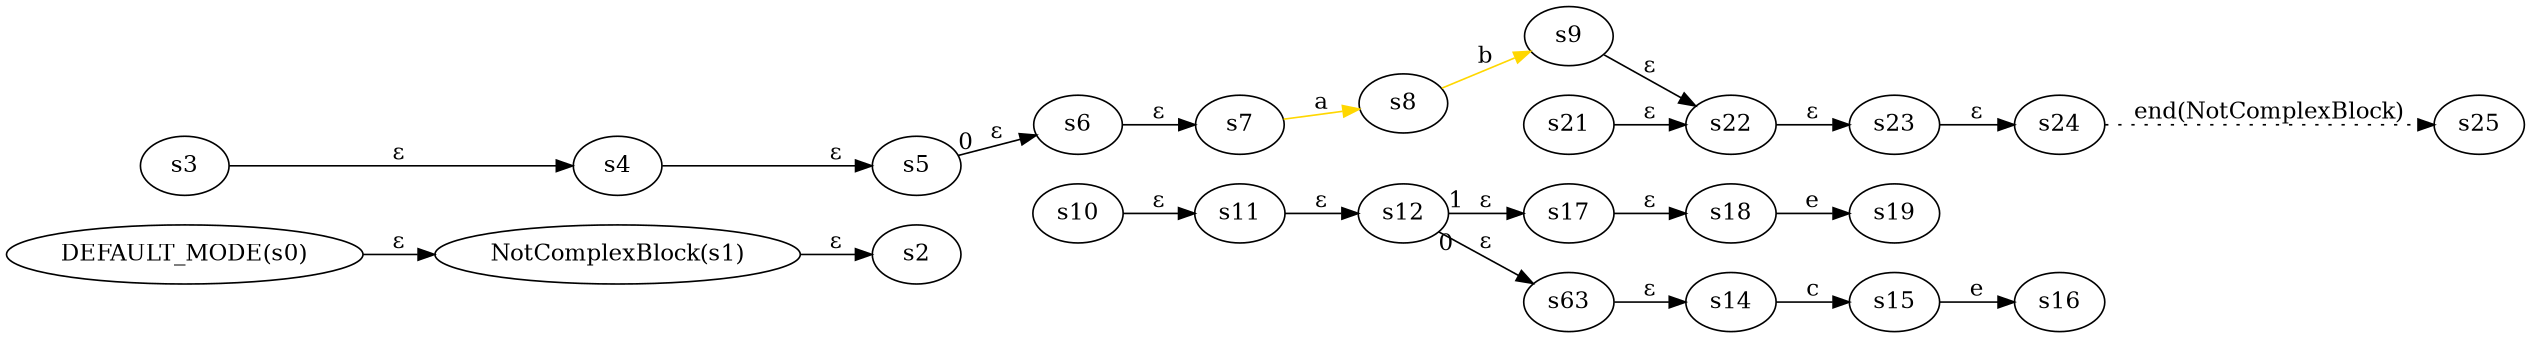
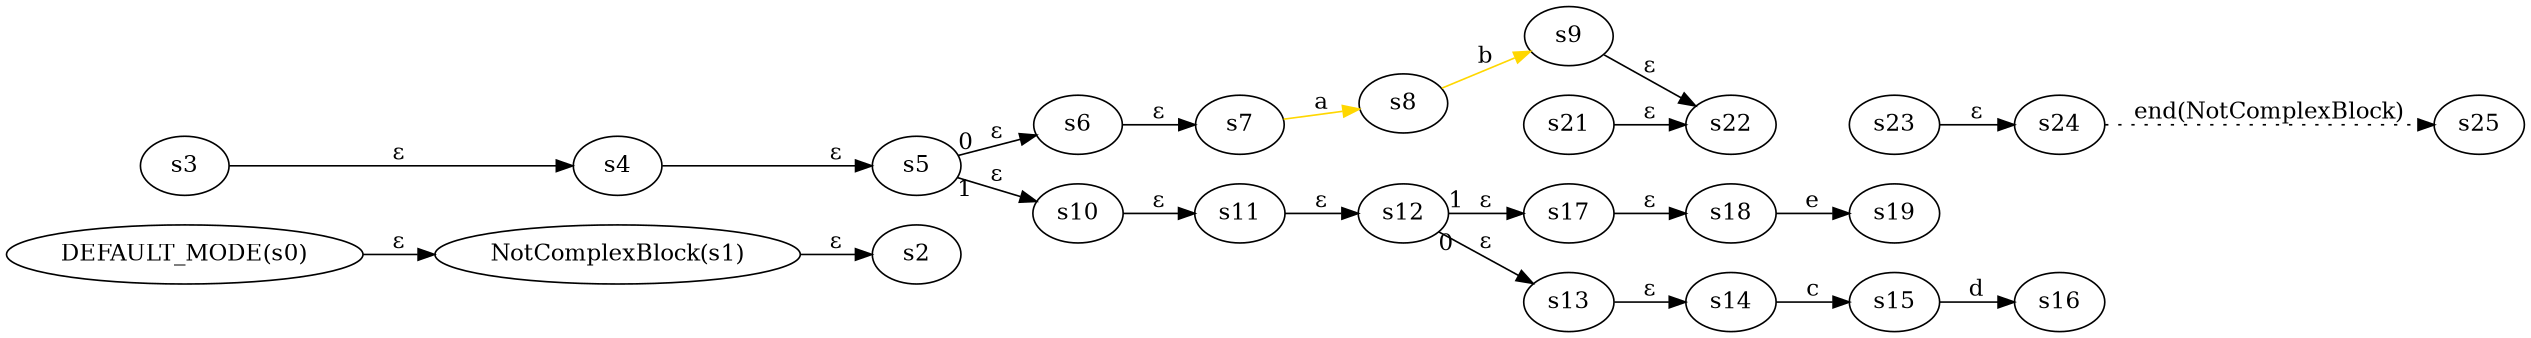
  digraph {
    rankdir=LR
    "DEFAULT_MODE(s0)"
    "NotComplexBlock(s1)"
    s2
    s3
    s4
    s5
    s6
    s10
    s7
    s11
    s8
    s9
    s22
    s23
    s24
    s25
    s12
-   s13 [label=s63]
+   s13
    s17
    s14
    s18
    s15
    s16
    s21
    s19
    "DEFAULT_MODE(s0)" -> "NotComplexBlock(s1)" [label="ε"]
    "NotComplexBlock(s1)" -> s2 [label="ε"]
    s3 -> s4 [label="ε"]
    s4 -> s5 [label="ε"]
    s5 -> s6 [label="ε" taillabel=0]
+   s5 -> s10 [label="ε" taillabel=1]
    s6 -> s7 [label="ε"]
    s10 -> s11 [label="ε"]
    s7 -> s8 [color=gold label=a]
    s11 -> s12 [label="ε"]
    s8 -> s9 [color=gold label=b]
    s9 -> s22 [label="ε"]
-   s22 -> s23 [label="ε"]
    s23 -> s24 [label="ε"]
    s24 -> s25 [label="end(NotComplexBlock)" style=dotted]
    s12 -> s13 [label="ε" taillabel=0]
    s12 -> s17 [label="ε" taillabel=1]
    s13 -> s14 [label="ε"]
    s17 -> s18 [label="ε"]
    s14 -> s15 [label=c]
    s18 -> s19 [label=e]
-   s15 -> s16 [label=e]
+   s15 -> s16 [label=d]
    s21 -> s22 [label="ε"]
  }
